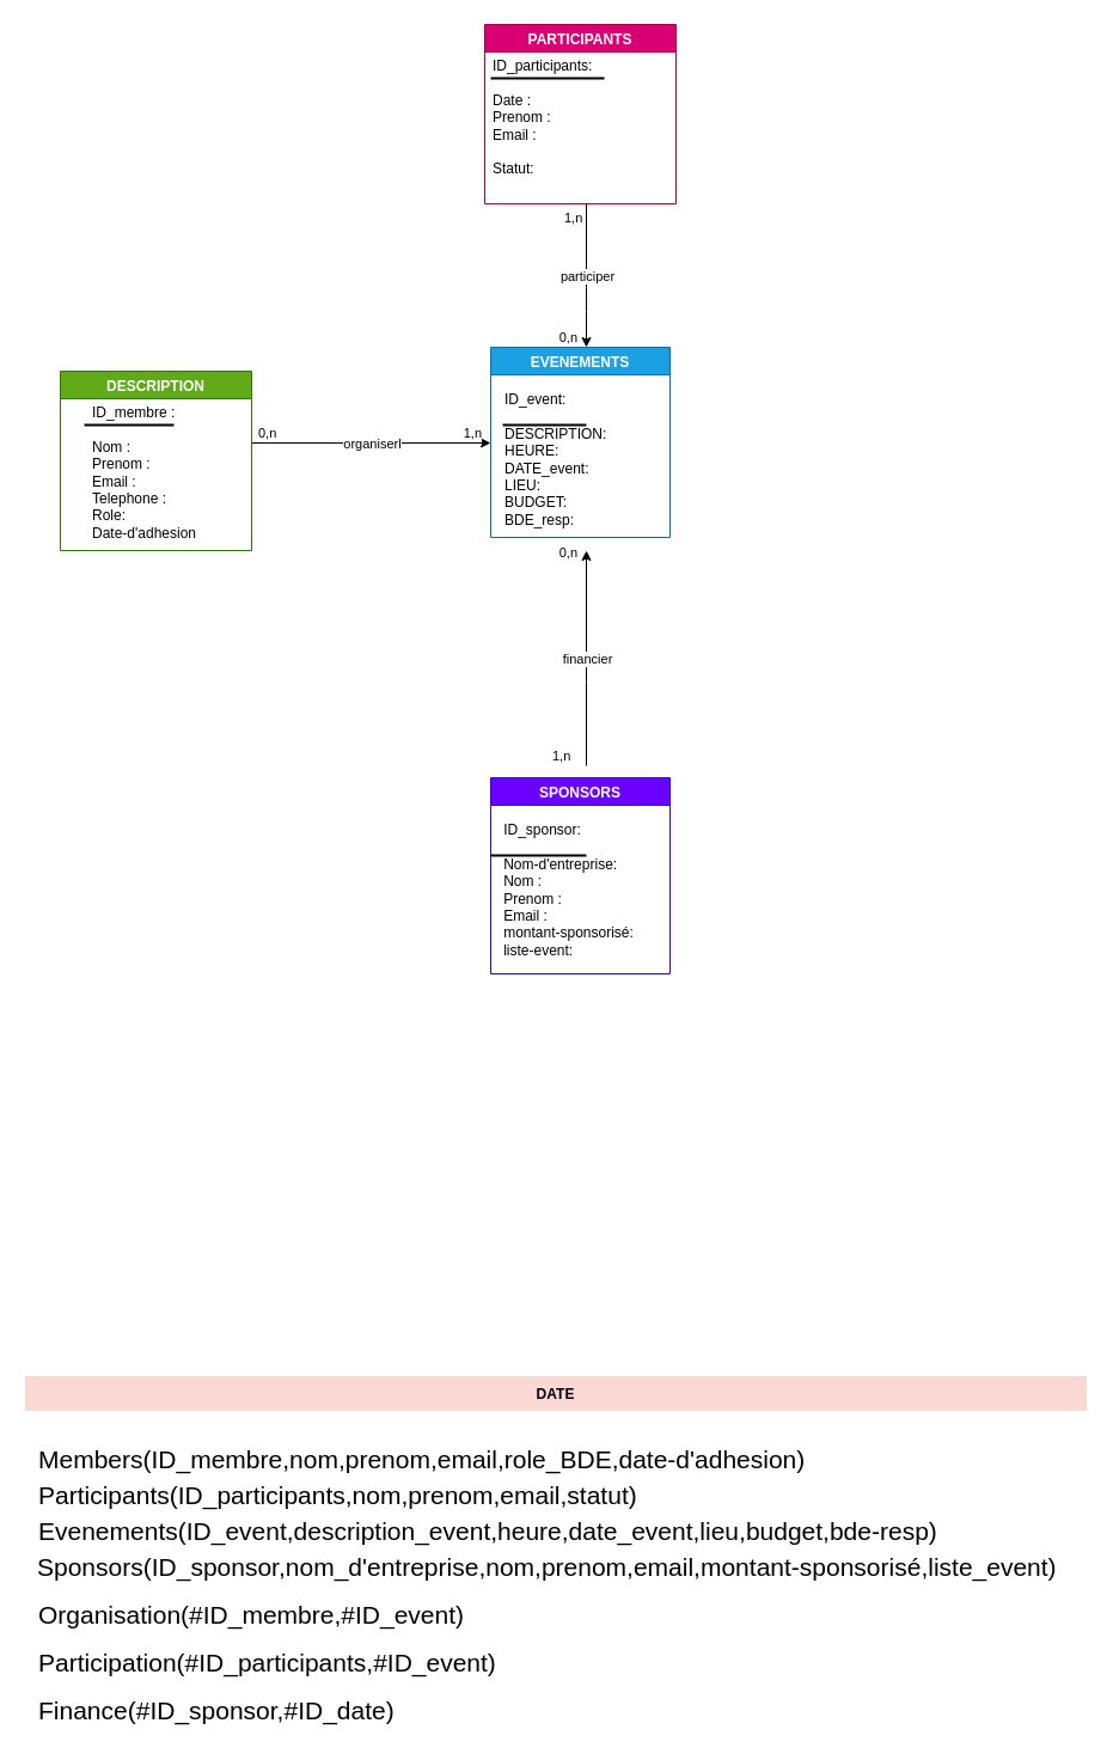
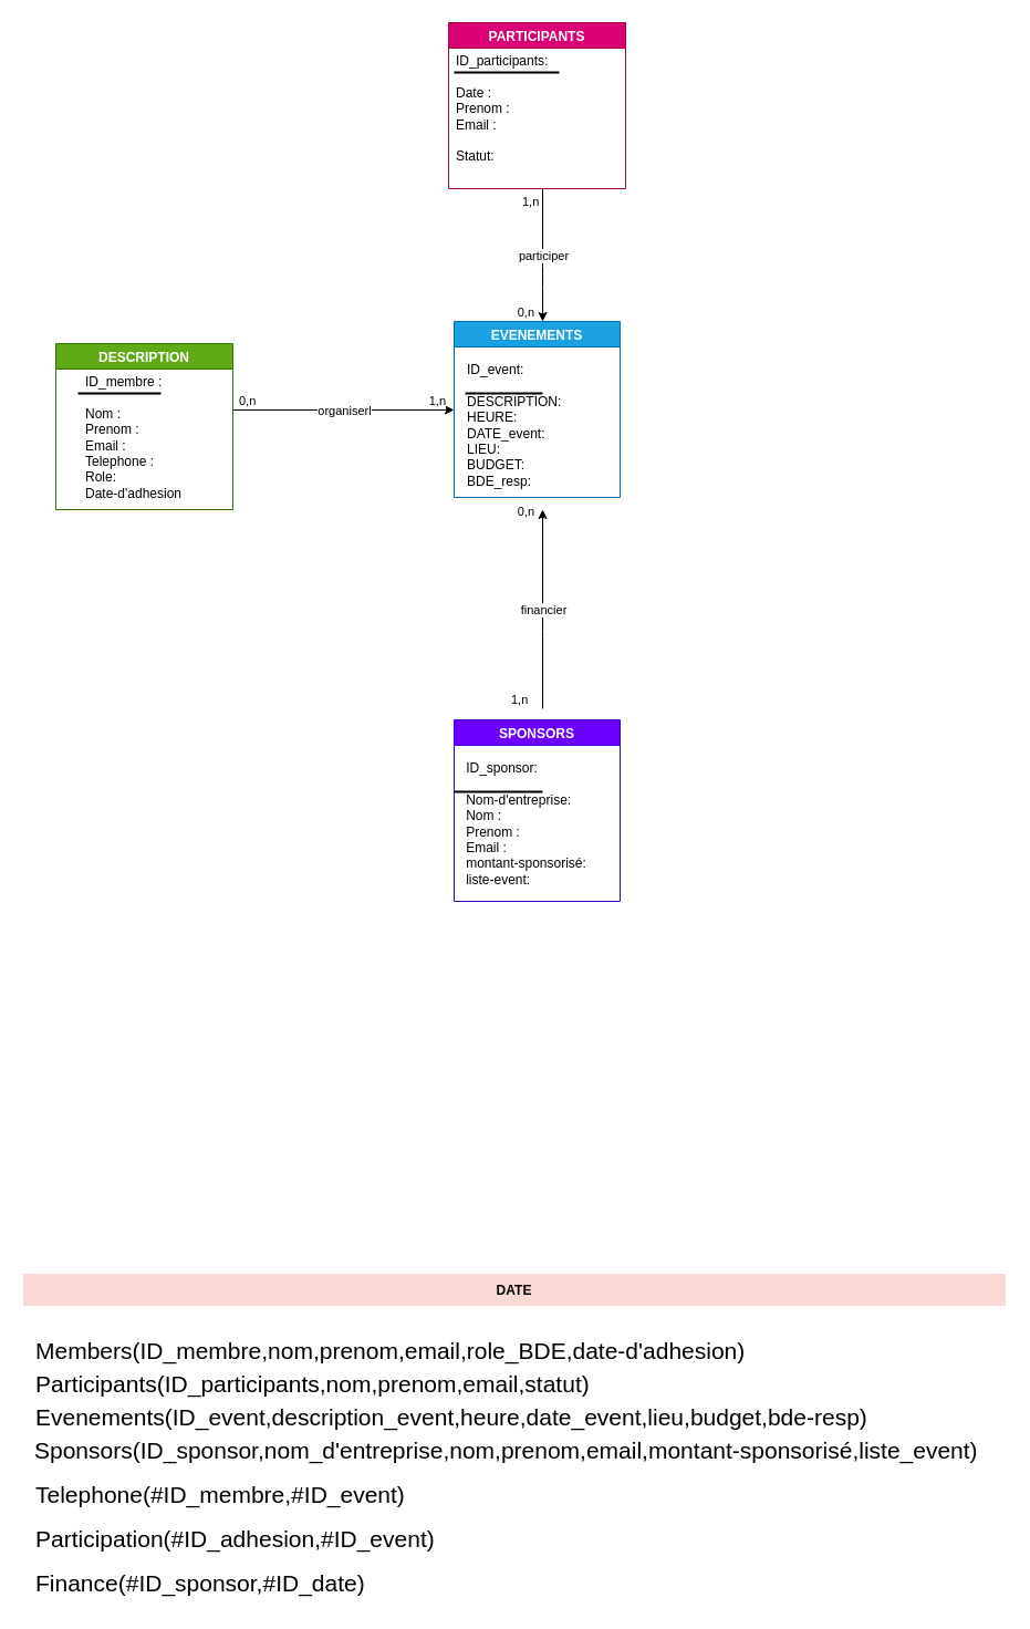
  <mxCell id="0" />
  <mxCell id="1" parent="0" />
  <mxCell id="2" value="SPONSORS" style="swimlane;strokeWidth=1;fillColor=#6a00ff;fontColor=#ffffff;strokeColor=#3700CC;" vertex="1" parent="1"><mxGeometry x="410" y="650" width="150" height="164" as="geometry" /></mxCell>
  <mxCell id="3" value="&lt;div style=&quot;text-align: left;&quot;&gt;&lt;span style=&quot;background-color: initial;&quot;&gt;ID_sponsor:&lt;/span&gt;&lt;/div&gt;&lt;br&gt;&lt;div style=&quot;text-align: left;&quot;&gt;&lt;span style=&quot;background-color: initial;&quot;&gt;Nom-d'entreprise:&lt;/span&gt;&lt;/div&gt;&lt;div style=&quot;text-align: left;&quot;&gt;&lt;span style=&quot;background-color: initial;&quot;&gt;Nom :&lt;/span&gt;&lt;/div&gt;&lt;div style=&quot;text-align: left;&quot;&gt;&lt;span style=&quot;background-color: initial;&quot;&gt;Prenom :&lt;/span&gt;&lt;/div&gt;&lt;span style=&quot;&quot;&gt;&lt;div style=&quot;text-align: left;&quot;&gt;&lt;span style=&quot;background-color: initial;&quot;&gt;Email :&lt;/span&gt;&lt;/div&gt;&lt;/span&gt;montant-sponsorisé:&lt;br&gt;&lt;div style=&quot;text-align: left;&quot;&gt;liste-event:&lt;/div&gt;" style="text;html=1;align=center;verticalAlign=middle;resizable=0;points=[];autosize=1;" vertex="1" parent="2"><mxGeometry y="29" width="130" height="130" as="geometry" /></mxCell>
  <mxCell id="4" value="" style="line;strokeWidth=2;html=1;gradientColor=none;" vertex="1" parent="2"><mxGeometry y="60" width="80" height="10" as="geometry" /></mxCell>
  <mxCell id="5" value="EVENEMENTS" style="swimlane;strokeWidth=1;fillColor=#1ba1e2;fontColor=#ffffff;strokeColor=#006EAF;" vertex="1" parent="1"><mxGeometry x="410" y="290" width="150" height="159" as="geometry" /></mxCell>
  <mxCell id="6" value="ID_event:&lt;br&gt;&lt;br&gt;DESCRIPTION:&lt;br&gt;HEURE:&lt;br&gt;DATE_event:&lt;br&gt;LIEU:&lt;br&gt;BUDGET:&lt;br&gt;BDE_resp:" style="text;html=1;align=left;verticalAlign=middle;resizable=0;points=[];autosize=1;" vertex="1" parent="5"><mxGeometry x="10" y="29" width="110" height="130" as="geometry" /></mxCell>
  <mxCell id="7" value="" style="line;strokeWidth=2;html=1;gradientColor=none;" vertex="1" parent="5"><mxGeometry x="10" y="60" width="70" height="10" as="geometry" /></mxCell>
  <mxCell id="8" value="" style="endArrow=classic;html=1;" edge="1" parent="1"><mxGeometry relative="1" as="geometry"><mxPoint x="210" y="370" as="sourcePoint" /><mxPoint x="410" y="370" as="targetPoint" /></mxGeometry></mxCell>
  <mxCell id="9" value="organiserl" style="edgeLabel;resizable=0;html=1;align=center;verticalAlign=middle;strokeWidth=1;gradientColor=none;" connectable="0" vertex="1" parent="8"><mxGeometry relative="1" as="geometry"><mxPoint as="offset" /></mxGeometry></mxCell>
  <mxCell id="10" value="0,n" style="edgeLabel;resizable=0;html=1;align=left;verticalAlign=bottom;strokeWidth=1;gradientColor=none;" connectable="0" vertex="1" parent="8"><mxGeometry x="-1" relative="1" as="geometry"><mxPoint x="4" as="offset" /></mxGeometry></mxCell>
  <mxCell id="11" value="1,n" style="edgeLabel;resizable=0;html=1;align=right;verticalAlign=bottom;strokeWidth=1;gradientColor=none;" connectable="0" vertex="1" parent="8"><mxGeometry x="1" relative="1" as="geometry"><mxPoint x="-7" as="offset" /></mxGeometry></mxCell>
  <mxCell id="12" value="DESCRIPTION" style="swimlane;strokeWidth=1;fillColor=#60a917;fontColor=#ffffff;strokeColor=#2D7600;" vertex="1" parent="1"><mxGeometry x="50" y="310" width="160" height="150" as="geometry" /></mxCell>
  <mxCell id="13" value="ID_membre :&lt;br&gt;&lt;br&gt;Nom :&lt;br&gt;Prenom :&lt;br&gt;Email :&lt;br&gt;Telephone :&lt;br&gt;Role:&lt;br&gt;Date-d'adhesion" style="text;html=1;align=left;verticalAlign=middle;resizable=0;points=[];autosize=1;strokeColor=none;fillColor=none;" vertex="1" parent="12"><mxGeometry x="25" y="20" width="110" height="130" as="geometry" /></mxCell>
  <mxCell id="14" value="" style="line;strokeWidth=2;html=1;gradientColor=none;align=left;" vertex="1" parent="12"><mxGeometry x="20" y="40" width="75" height="10" as="geometry" /></mxCell>
  <mxCell id="15" value="" style="endArrow=classic;html=1;" edge="1" parent="1"><mxGeometry relative="1" as="geometry"><mxPoint x="490" y="640" as="sourcePoint" /><mxPoint x="490" y="460" as="targetPoint" /><Array as="points"><mxPoint x="490" y="560" /></Array></mxGeometry></mxCell>
  <mxCell id="16" value="financier" style="edgeLabel;resizable=0;html=1;align=center;verticalAlign=middle;strokeWidth=1;gradientColor=none;" connectable="0" vertex="1" parent="15"><mxGeometry relative="1" as="geometry"><mxPoint as="offset" /></mxGeometry></mxCell>
  <mxCell id="17" value="1,n" style="edgeLabel;resizable=0;html=1;align=left;verticalAlign=bottom;strokeWidth=1;gradientColor=none;" connectable="0" vertex="1" parent="15"><mxGeometry x="-1" relative="1" as="geometry"><mxPoint x="-30" as="offset" /></mxGeometry></mxCell>
  <mxCell id="18" value="0,n" style="edgeLabel;resizable=0;html=1;align=right;verticalAlign=bottom;strokeWidth=1;gradientColor=none;" connectable="0" vertex="1" parent="15"><mxGeometry x="1" relative="1" as="geometry"><mxPoint x="-7" y="10" as="offset" /></mxGeometry></mxCell>
  <mxCell id="19" value="PARTICIPANTS" style="swimlane;strokeWidth=1;fillColor=#d80073;fontColor=#ffffff;strokeColor=#A50040;" vertex="1" parent="1"><mxGeometry x="405" y="20" width="160" height="150" as="geometry" /></mxCell>
  <mxCell id="20" value="&lt;div style=&quot;&quot;&gt;&lt;span style=&quot;background-color: initial;&quot;&gt;ID_participants:&lt;/span&gt;&lt;/div&gt;&lt;div style=&quot;&quot;&gt;&lt;span style=&quot;background-color: initial;&quot;&gt;&lt;br&gt;&lt;/span&gt;&lt;/div&gt;&lt;div style=&quot;&quot;&gt;&lt;div&gt;&lt;span style=&quot;background-color: initial;&quot;&gt;Date :&lt;/span&gt;&lt;/div&gt;&lt;div&gt;&lt;span style=&quot;background-color: initial;&quot;&gt;Prenom :&lt;/span&gt;&lt;/div&gt;&lt;span style=&quot;text-align: center;&quot;&gt;&lt;div style=&quot;text-align: left;&quot;&gt;&lt;span style=&quot;background-color: initial;&quot;&gt;Email :&lt;/span&gt;&lt;/div&gt;&lt;div&gt;&lt;span style=&quot;background-color: initial;&quot;&gt;&lt;br&gt;&lt;/span&gt;&lt;/div&gt;&lt;/span&gt;&lt;span style=&quot;text-align: center;&quot;&gt;&lt;/span&gt;&lt;/div&gt;&lt;div style=&quot;&quot;&gt;&lt;span style=&quot;background-color: initial;&quot;&gt;Statut:&lt;/span&gt;&lt;/div&gt;&lt;div style=&quot;&quot;&gt;&lt;br&gt;&lt;/div&gt;" style="text;html=1;align=left;verticalAlign=middle;resizable=0;points=[];autosize=1;strokeColor=none;fillColor=none;" vertex="1" parent="19"><mxGeometry x="5" y="20" width="110" height="130" as="geometry" /></mxCell>
  <mxCell id="21" value="" style="line;strokeWidth=2;html=1;gradientColor=none;" vertex="1" parent="19"><mxGeometry x="5" y="40" width="95" height="10" as="geometry" /></mxCell>
  <mxCell id="22" value="" style="endArrow=classic;html=1;" edge="1" parent="1"><mxGeometry relative="1" as="geometry"><mxPoint x="490" y="170" as="sourcePoint" /><mxPoint x="490" y="290" as="targetPoint" /><Array as="points"><mxPoint x="490" y="250" /></Array></mxGeometry></mxCell>
  <mxCell id="23" value="participer" style="edgeLabel;resizable=0;html=1;align=center;verticalAlign=middle;strokeWidth=1;gradientColor=none;" connectable="0" vertex="1" parent="22"><mxGeometry relative="1" as="geometry"><mxPoint as="offset" /></mxGeometry></mxCell>
  <mxCell id="24" value="1,n" style="edgeLabel;resizable=0;html=1;align=left;verticalAlign=bottom;strokeWidth=1;gradientColor=none;" connectable="0" vertex="1" parent="22"><mxGeometry x="-1" relative="1" as="geometry"><mxPoint x="-20" y="20" as="offset" /></mxGeometry></mxCell>
  <mxCell id="25" value="0,n" style="edgeLabel;resizable=0;html=1;align=right;verticalAlign=bottom;strokeWidth=1;gradientColor=none;" connectable="0" vertex="1" parent="22"><mxGeometry x="1" relative="1" as="geometry"><mxPoint x="-7" as="offset" /></mxGeometry></mxCell>
  <mxCell id="26" value="DATE" style="swimlane;strokeWidth=1;startSize=30;fillColor=#fad9d5;strokeColor=#FFFFFF;fontColor=#000000;" vertex="1" parent="1"><mxGeometry x="20" y="1150" width="889" height="300" as="geometry" /></mxCell>
  <mxCell id="27" value="Members(ID_membre,nom,prenom,email,role_BDE,date-d'adhesion)" style="text;html=1;align=left;verticalAlign=middle;resizable=0;points=[];autosize=1;strokeColor=none;fillColor=none;fontSize=21;" vertex="1" parent="26"><mxGeometry x="10" y="50" width="660" height="40" as="geometry" /></mxCell>
  <mxCell id="28" value="&lt;span style=&quot;&quot;&gt;Participants(ID_participants,nom,prenom,email,statut)&lt;/span&gt;" style="text;html=1;align=left;verticalAlign=middle;resizable=0;points=[];autosize=1;strokeColor=none;fillColor=none;fontSize=21;" vertex="1" parent="26"><mxGeometry x="10" y="80" width="520" height="40" as="geometry" /></mxCell>
  <mxCell id="29" value="&lt;span style=&quot;&quot;&gt;Evenements(ID_event,description_event,heure,date_event,lieu,budget,bde-resp)&lt;/span&gt;" style="text;html=1;align=left;verticalAlign=middle;resizable=0;points=[];autosize=1;strokeColor=none;fillColor=none;fontSize=21;" vertex="1" parent="26"><mxGeometry x="10" y="110" width="780" height="40" as="geometry" /></mxCell>
  <mxCell id="30" value="Sponsors(ID_sponsor,nom_d'entreprise,nom,prenom,email,montant-sponsorisé,liste_event)" style="text;html=1;align=left;verticalAlign=middle;resizable=0;points=[];autosize=1;strokeColor=none;fillColor=none;fontSize=21;" vertex="1" parent="26"><mxGeometry x="9" y="140" width="880" height="40" as="geometry" /></mxCell>
- <mxCell id="31" value="Organisation(#ID_membre,#ID_event)" style="text;html=1;align=left;verticalAlign=middle;resizable=0;points=[];autosize=1;strokeColor=none;fillColor=none;fontSize=21;" vertex="1" parent="26"><mxGeometry x="10" y="180" width="380" height="40" as="geometry" /></mxCell>
- <mxCell id="32" value="Participation(#ID_participants,#ID_event)" style="text;html=1;align=left;verticalAlign=middle;resizable=0;points=[];autosize=1;strokeColor=none;fillColor=none;fontSize=21;" vertex="1" parent="26"><mxGeometry x="10" y="220" width="410" height="40" as="geometry" /></mxCell>
+ <mxCell id="31" value="Telephone(#ID_membre,#ID_event)" style="text;html=1;align=left;verticalAlign=middle;resizable=0;points=[];autosize=1;strokeColor=none;fillColor=none;fontSize=21;" vertex="1" parent="26"><mxGeometry x="10" y="180" width="380" height="40" as="geometry" /></mxCell>
+ <mxCell id="32" value="Participation(#ID_adhesion,#ID_event)" style="text;html=1;align=left;verticalAlign=middle;resizable=0;points=[];autosize=1;strokeColor=none;fillColor=none;fontSize=21;" vertex="1" parent="26"><mxGeometry x="10" y="220" width="410" height="40" as="geometry" /></mxCell>
  <mxCell id="33" value="Finance(#ID_sponsor,#ID_date)" style="text;html=1;align=left;verticalAlign=middle;resizable=0;points=[];autosize=1;strokeColor=none;fillColor=none;fontSize=21;" vertex="1" parent="26"><mxGeometry x="10" y="260" width="330" height="40" as="geometry" /></mxCell>
